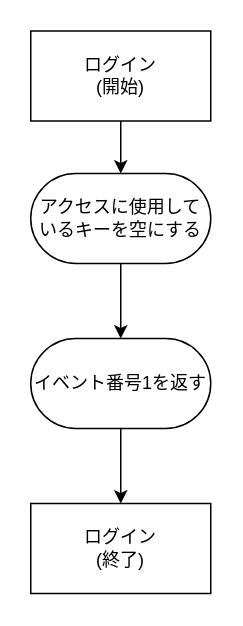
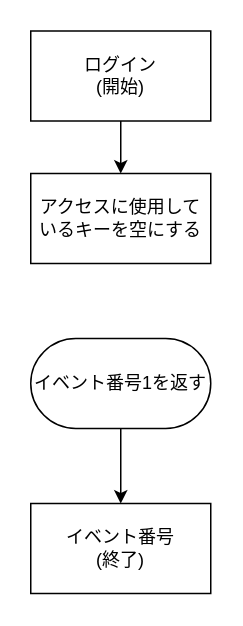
  <mxCell id="0" />
  <mxCell id="1" parent="0" />
  <mxCell id="2" style="edgeStyle=orthogonalEdgeStyle;rounded=0;orthogonalLoop=1;jettySize=auto;html=1;exitX=0.5;exitY=1;exitDx=0;exitDy=0;entryX=0.5;entryY=0;entryDx=0;entryDy=0;" edge="1" parent="1" source="3" target="6"><mxGeometry relative="1" as="geometry" /></mxCell>
  <mxCell id="3" value="ログイン&lt;br&gt;(開始)" style="rounded=0;whiteSpace=wrap;html=1;" vertex="1" parent="1"><mxGeometry x="20" y="20" width="120" height="60" as="geometry" /></mxCell>
- <mxCell id="4" value="ログイン&lt;br&gt;(終了)" style="rounded=0;whiteSpace=wrap;html=1;" vertex="1" parent="1"><mxGeometry x="20" y="335" width="120" height="60" as="geometry" /></mxCell>
- <mxCell id="5" style="edgeStyle=orthogonalEdgeStyle;rounded=0;orthogonalLoop=1;jettySize=auto;html=1;exitX=0.5;exitY=1;exitDx=0;exitDy=0;entryX=0.5;entryY=0;entryDx=0;entryDy=0;" edge="1" parent="1" source="6" target="8"><mxGeometry relative="1" as="geometry" /></mxCell>
- <mxCell id="6" value="アクセスに使用しているキーを空にする" style="rounded=1;whiteSpace=wrap;html=1;arcSize=50;" vertex="1" parent="1"><mxGeometry x="20" y="115" width="120" height="60" as="geometry" /></mxCell>
+ <mxCell id="4" value="イベント番号&lt;br&gt;(終了)" style="rounded=0;whiteSpace=wrap;html=1;" vertex="1" parent="1"><mxGeometry x="20" y="335" width="120" height="60" as="geometry" /></mxCell>
+ <mxCell id="6" value="アクセスに使用しているキーを空にする" style="whiteSpace=wrap;html=1;arcSize=50;rounded=0;" vertex="1" parent="1"><mxGeometry x="20" y="115" width="120" height="60" as="geometry" /></mxCell>
  <mxCell id="7" style="edgeStyle=orthogonalEdgeStyle;rounded=0;orthogonalLoop=1;jettySize=auto;html=1;exitX=0.5;exitY=1;exitDx=0;exitDy=0;entryX=0.5;entryY=0;entryDx=0;entryDy=0;" edge="1" parent="1" source="8" target="4"><mxGeometry relative="1" as="geometry" /></mxCell>
  <mxCell id="8" value="イベント番号1を返す" style="rounded=1;whiteSpace=wrap;html=1;arcSize=50;" vertex="1" parent="1"><mxGeometry x="20" y="225" width="120" height="60" as="geometry" /></mxCell>
